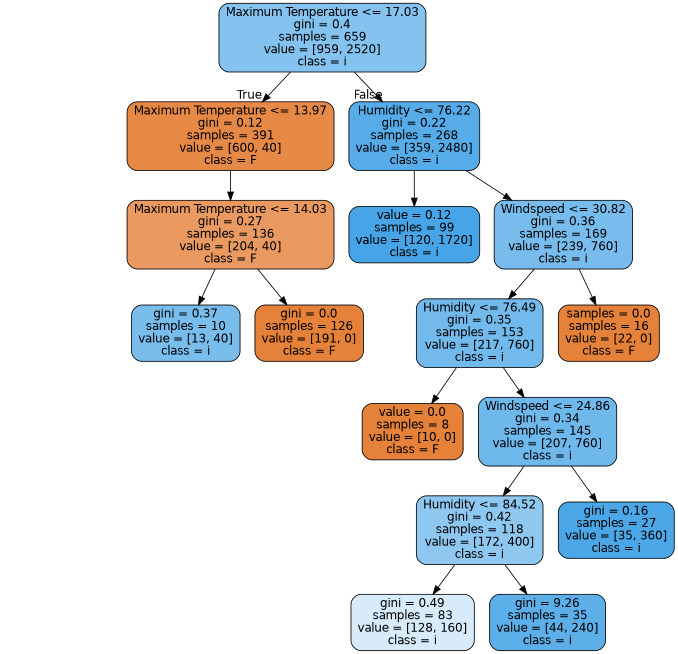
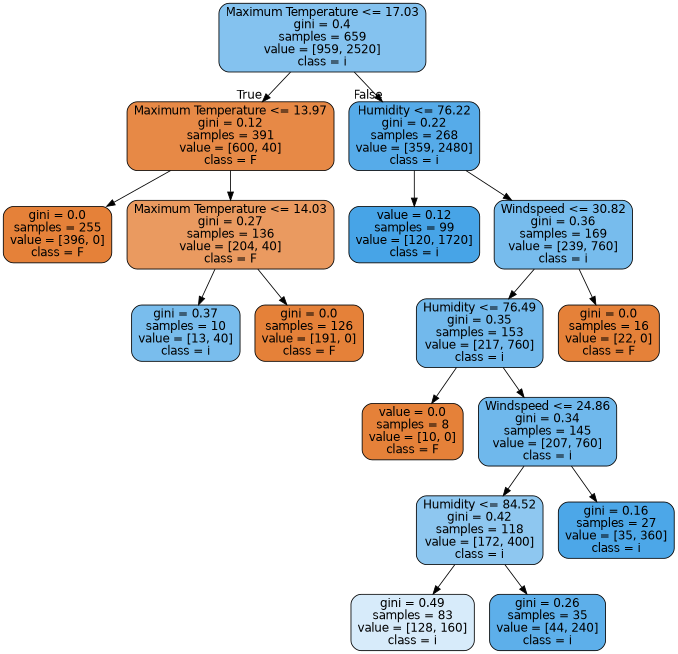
  digraph {
    node [color=black fillcolor="#e58139" fontname=helvetica shape=box style="filled, rounded"]
    edge [fontname=helvetica]
    n1 [fillcolor="#84c2ef" label="Maximum Temperature <= 17.03\ngini = 0.4\nsamples = 659\nvalue = [959, 2520]\nclass = i"]
    n2 [fillcolor="#e78946" label="Maximum Temperature <= 13.97\ngini = 0.12\nsamples = 391\nvalue = [600, 40]\nclass = F"]
    n3 [fillcolor="#56abe9" label="Humidity <= 76.22\ngini = 0.22\nsamples = 268\nvalue = [359, 2480]\nclass = i"]
+   n4 [label="gini = 0.0\nsamples = 255\nvalue = [396, 0]\nclass = F"]
    n5 [fillcolor="#ea9a60" label="Maximum Temperature <= 14.03\ngini = 0.27\nsamples = 136\nvalue = [204, 40]\nclass = F"]
    n6 [fillcolor="#47a4e7" label="value = 0.12\nsamples = 99\nvalue = [120, 1720]\nclass = i"]
    n7 [fillcolor="#77bced" label="Windspeed <= 30.82\ngini = 0.36\nsamples = 169\nvalue = [239, 760]\nclass = i"]
    n8 [fillcolor="#79bded" label="gini = 0.37\nsamples = 10\nvalue = [13, 40]\nclass = i"]
    n9 [label="gini = 0.0\nsamples = 126\nvalue = [191, 0]\nclass = F"]
    n10 [fillcolor="#72b9ec" label="Humidity <= 76.49\ngini = 0.35\nsamples = 153\nvalue = [217, 760]\nclass = i"]
-   n11 [label="samples = 0.0\nsamples = 16\nvalue = [22, 0]\nclass = F"]
+   n11 [label="gini = 0.0\nsamples = 16\nvalue = [22, 0]\nclass = F"]
    n12 [label="value = 0.0\nsamples = 8\nvalue = [10, 0]\nclass = F"]
    n13 [fillcolor="#6fb8ec" label="Windspeed <= 24.86\ngini = 0.34\nsamples = 145\nvalue = [207, 760]\nclass = i"]
    n14 [fillcolor="#8ec7f0" label="Humidity <= 84.52\ngini = 0.42\nsamples = 118\nvalue = [172, 400]\nclass = i"]
    n15 [fillcolor="#4ca7e8" label="gini = 0.16\nsamples = 27\nvalue = [35, 360]\nclass = i"]
    n16 [fillcolor="#d7ebfa" label="gini = 0.49\nsamples = 83\nvalue = [128, 160]\nclass = i"]
-   n17 [fillcolor="#5dafea" label="gini = 9.26\nsamples = 35\nvalue = [44, 240]\nclass = i"]
+   n17 [fillcolor="#5dafea" label="gini = 0.26\nsamples = 35\nvalue = [44, 240]\nclass = i"]
    n1 -> n2 [headlabel=True labelangle=45 labeldistance=2.5]
    n1 -> n3 [headlabel=False labelangle=-45 labeldistance=2.5]
+   n2 -> n4
    n2 -> n5
    n3 -> n6
    n3 -> n7
    n5 -> n8
    n5 -> n9
    n7 -> n10
    n7 -> n11
    n10 -> n12
    n10 -> n13
    n13 -> n14
    n13 -> n15
    n14 -> n16
    n14 -> n17
  }
